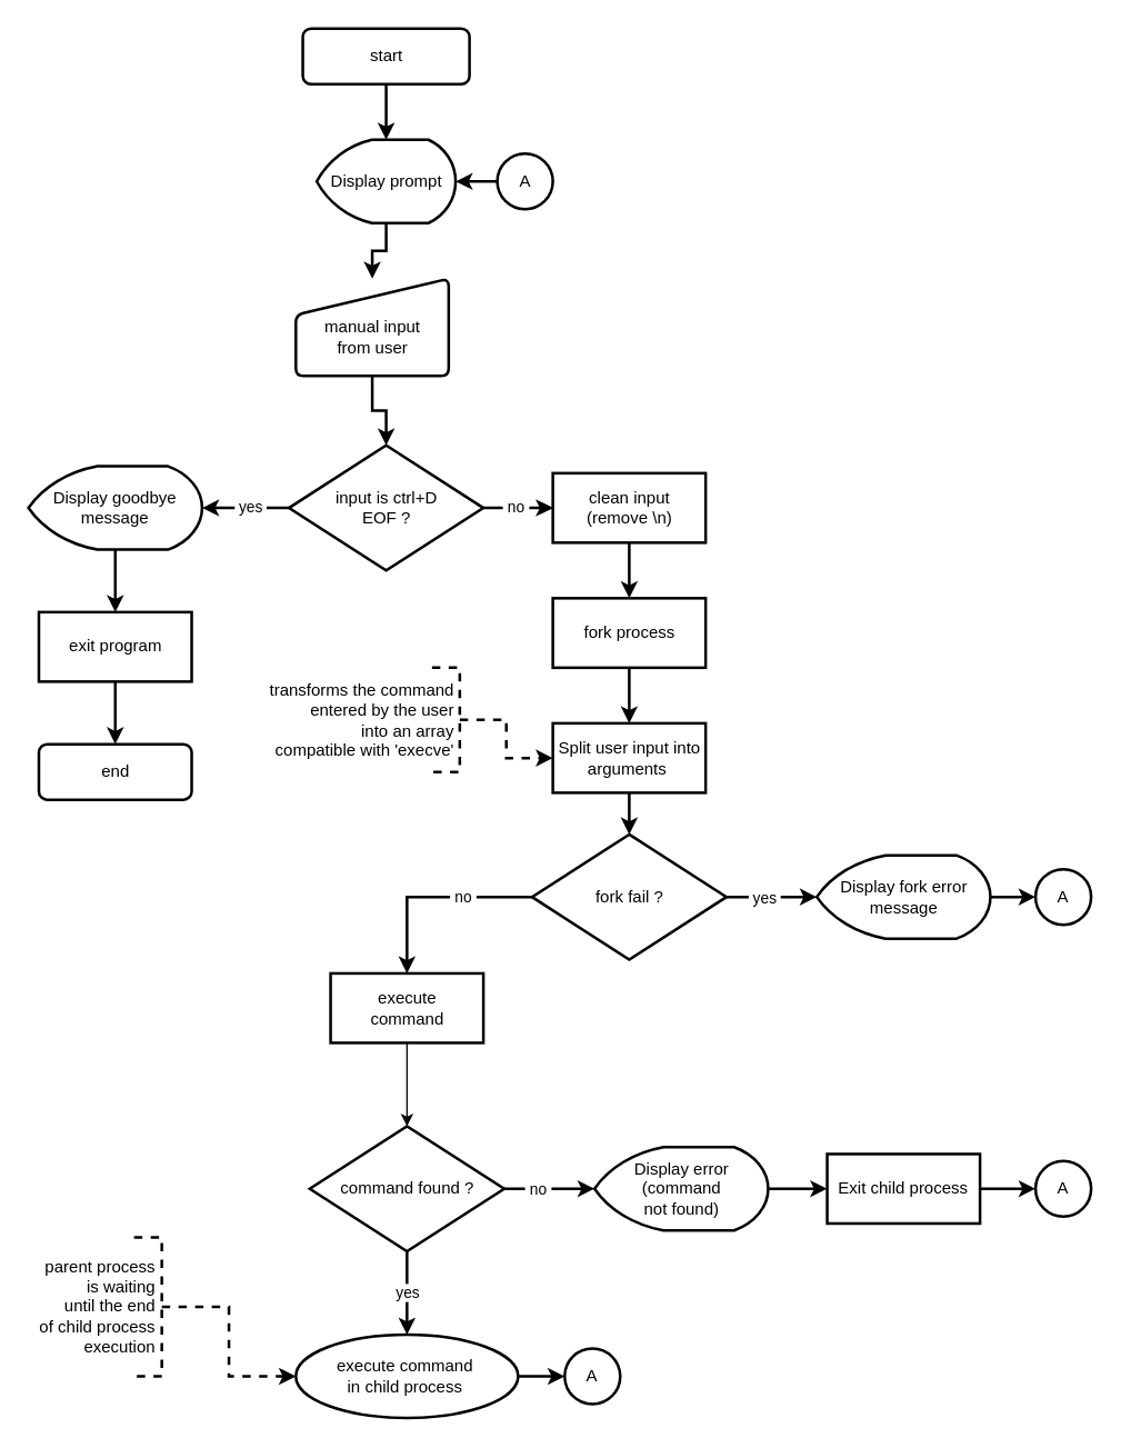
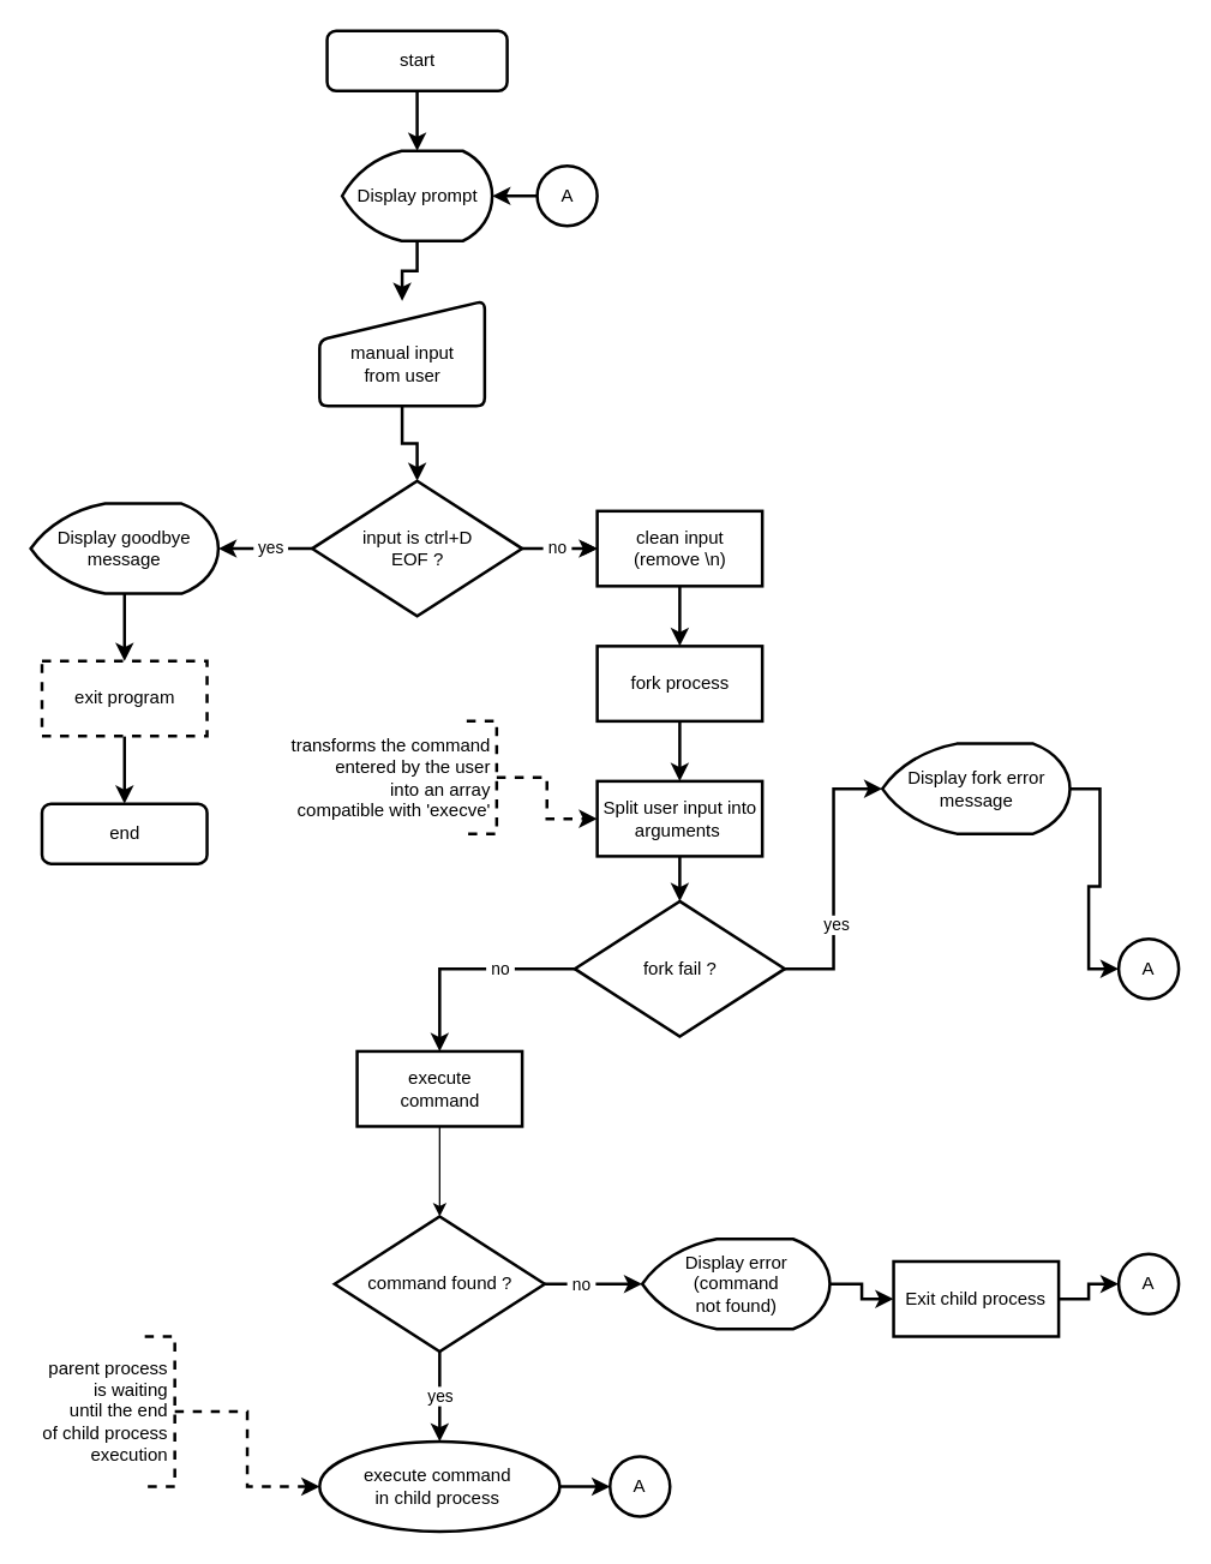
  <mxCell id="0" />
  <mxCell id="1" parent="0" />
  <mxCell id="2" value="start" style="rounded=1;whiteSpace=wrap;html=1;fontSize=12;glass=0;strokeWidth=2;shadow=0;" parent="1" vertex="1"><mxGeometry x="217.5" y="20" width="120" height="40" as="geometry" /></mxCell>
  <mxCell id="3" style="edgeStyle=orthogonalEdgeStyle;rounded=0;orthogonalLoop=1;jettySize=auto;html=1;strokeWidth=2;" parent="1" source="4" target="6" edge="1"><mxGeometry relative="1" as="geometry" /></mxCell>
  <mxCell id="4" value="Display prompt" style="strokeWidth=2;html=1;shape=mxgraph.flowchart.display;whiteSpace=wrap;" parent="1" vertex="1"><mxGeometry x="227.5" y="100" width="100" height="60" as="geometry" /></mxCell>
  <mxCell id="5" style="edgeStyle=orthogonalEdgeStyle;rounded=0;orthogonalLoop=1;jettySize=auto;html=1;entryX=0.5;entryY=0;entryDx=0;entryDy=0;entryPerimeter=0;strokeWidth=2;" parent="1" source="2" target="4" edge="1"><mxGeometry relative="1" as="geometry" /></mxCell>
  <mxCell id="6" value="&lt;div&gt;&lt;br&gt;&lt;/div&gt;manual input&lt;div&gt;from user&lt;/div&gt;" style="html=1;strokeWidth=2;shape=manualInput;whiteSpace=wrap;rounded=1;size=26;arcSize=11;" parent="1" vertex="1"><mxGeometry x="212.5" y="200" width="110" height="70" as="geometry" /></mxCell>
  <mxCell id="7" value="&amp;nbsp;yes&amp;nbsp;" style="edgeStyle=orthogonalEdgeStyle;rounded=0;orthogonalLoop=1;jettySize=auto;html=1;entryX=1;entryY=0.5;entryDx=0;entryDy=0;entryPerimeter=0;strokeWidth=2;" parent="1" source="10" target="22" edge="1"><mxGeometry x="-0.12" relative="1" as="geometry"><mxPoint as="offset" /></mxGeometry></mxCell>
  <mxCell id="8" style="edgeStyle=orthogonalEdgeStyle;rounded=0;orthogonalLoop=1;jettySize=auto;html=1;entryX=0;entryY=0.5;entryDx=0;entryDy=0;strokeWidth=2;" parent="1" source="10" target="16" edge="1"><mxGeometry relative="1" as="geometry" /></mxCell>
  <mxCell id="9" value="&amp;nbsp;no&amp;nbsp;" style="edgeStyle=orthogonalEdgeStyle;rounded=0;orthogonalLoop=1;jettySize=auto;html=1;" parent="1" source="10" target="16" edge="1"><mxGeometry x="-0.1" relative="1" as="geometry"><mxPoint as="offset" /></mxGeometry></mxCell>
  <mxCell id="10" value="input is ctrl+D&lt;br&gt;EOF ?" style="strokeWidth=2;html=1;shape=mxgraph.flowchart.decision;whiteSpace=wrap;" parent="1" vertex="1"><mxGeometry x="207.5" y="320" width="140" height="90" as="geometry" /></mxCell>
  <mxCell id="11" value="end" style="rounded=1;whiteSpace=wrap;html=1;fontSize=12;glass=0;strokeWidth=2;shadow=0;" parent="1" vertex="1"><mxGeometry x="27.5" y="535" width="110" height="40" as="geometry" /></mxCell>
  <mxCell id="12" style="edgeStyle=orthogonalEdgeStyle;rounded=0;orthogonalLoop=1;jettySize=auto;html=1;strokeWidth=2;" parent="1" source="13" target="11" edge="1"><mxGeometry relative="1" as="geometry" /></mxCell>
- <mxCell id="13" value="exit program" style="rounded=0;whiteSpace=wrap;html=1;strokeWidth=2;" parent="1" vertex="1"><mxGeometry x="27.5" y="440" width="110" height="50" as="geometry" /></mxCell>
+ <mxCell id="13" value="exit program" style="rounded=0;whiteSpace=wrap;html=1;strokeWidth=2;dashed=1;" parent="1" vertex="1"><mxGeometry x="27.5" y="440" width="110" height="50" as="geometry" /></mxCell>
  <mxCell id="14" style="edgeStyle=orthogonalEdgeStyle;rounded=0;orthogonalLoop=1;jettySize=auto;html=1;entryX=0.5;entryY=0;entryDx=0;entryDy=0;entryPerimeter=0;strokeWidth=2;" parent="1" source="6" target="10" edge="1"><mxGeometry relative="1" as="geometry" /></mxCell>
  <mxCell id="15" style="edgeStyle=orthogonalEdgeStyle;rounded=0;orthogonalLoop=1;jettySize=auto;html=1;entryX=0.5;entryY=0;entryDx=0;entryDy=0;strokeWidth=2;" parent="1" source="16" target="18" edge="1"><mxGeometry relative="1" as="geometry" /></mxCell>
  <mxCell id="16" value="clean input&lt;div&gt;(remove \n)&lt;/div&gt;" style="rounded=0;whiteSpace=wrap;html=1;strokeWidth=2;" parent="1" vertex="1"><mxGeometry x="397.5" y="340" width="110" height="50" as="geometry" /></mxCell>
  <mxCell id="17" style="edgeStyle=orthogonalEdgeStyle;rounded=0;orthogonalLoop=1;jettySize=auto;html=1;strokeWidth=2;" edge="1" parent="1" source="18" target="41"><mxGeometry relative="1" as="geometry" /></mxCell>
  <mxCell id="18" value="fork process" style="rounded=0;whiteSpace=wrap;html=1;strokeWidth=2;" parent="1" vertex="1"><mxGeometry x="397.5" y="430" width="110" height="50" as="geometry" /></mxCell>
  <mxCell id="19" value="&amp;nbsp;no&amp;nbsp;" style="edgeStyle=orthogonalEdgeStyle;rounded=0;orthogonalLoop=1;jettySize=auto;html=1;entryX=0.5;entryY=0;entryDx=0;entryDy=0;strokeWidth=2;" parent="1" source="20" target="27" edge="1"><mxGeometry x="-0.306" relative="1" as="geometry"><mxPoint as="offset" /></mxGeometry></mxCell>
  <mxCell id="20" value="fork fail ?" style="strokeWidth=2;html=1;shape=mxgraph.flowchart.decision;whiteSpace=wrap;" parent="1" vertex="1"><mxGeometry x="382.5" y="600" width="140" height="90" as="geometry" /></mxCell>
  <mxCell id="21" style="edgeStyle=orthogonalEdgeStyle;rounded=0;orthogonalLoop=1;jettySize=auto;html=1;entryX=0.5;entryY=0;entryDx=0;entryDy=0;strokeWidth=2;" parent="1" source="22" target="13" edge="1"><mxGeometry relative="1" as="geometry" /></mxCell>
  <mxCell id="22" value="Display goodbye message" style="strokeWidth=2;html=1;shape=mxgraph.flowchart.display;whiteSpace=wrap;" parent="1" vertex="1"><mxGeometry x="20" y="335" width="125" height="60" as="geometry" /></mxCell>
  <mxCell id="23" style="edgeStyle=orthogonalEdgeStyle;rounded=0;orthogonalLoop=1;jettySize=auto;html=1;entryX=0;entryY=0.5;entryDx=0;entryDy=0;strokeWidth=2;" edge="1" parent="1" source="24" target="47"><mxGeometry relative="1" as="geometry" /></mxCell>
- <mxCell id="24" value="Display fork error message" style="strokeWidth=2;html=1;shape=mxgraph.flowchart.display;whiteSpace=wrap;" parent="1" vertex="1"><mxGeometry x="587.5" y="615" width="125" height="60" as="geometry" /></mxCell>
+ <mxCell id="24" value="Display fork error message" style="strokeWidth=2;html=1;shape=mxgraph.flowchart.display;whiteSpace=wrap;" parent="1" vertex="1"><mxGeometry x="587.5" y="495" width="125" height="60" as="geometry" /></mxCell>
  <mxCell id="25" style="edgeStyle=orthogonalEdgeStyle;rounded=0;orthogonalLoop=1;jettySize=auto;html=1;entryX=0;entryY=0.5;entryDx=0;entryDy=0;entryPerimeter=0;strokeWidth=2;" parent="1" source="20" target="24" edge="1"><mxGeometry relative="1" as="geometry" /></mxCell>
  <mxCell id="26" value="&amp;nbsp;yes&amp;nbsp;" style="edgeLabel;html=1;align=center;verticalAlign=middle;resizable=0;points=[];" parent="25" vertex="1" connectable="0"><mxGeometry x="-0.3" y="3" relative="1" as="geometry"><mxPoint x="4" y="3" as="offset" /></mxGeometry></mxCell>
  <mxCell id="27" value="execute&lt;div&gt;command&lt;/div&gt;" style="rounded=0;whiteSpace=wrap;html=1;strokeWidth=2;" parent="1" vertex="1"><mxGeometry x="237.5" y="700" width="110" height="50" as="geometry" /></mxCell>
  <mxCell id="28" value="yes" style="edgeStyle=orthogonalEdgeStyle;rounded=0;orthogonalLoop=1;jettySize=auto;html=1;entryX=0.5;entryY=0;entryDx=0;entryDy=0;strokeWidth=2;" parent="1" source="29" target="38" edge="1"><mxGeometry relative="1" as="geometry" /></mxCell>
  <mxCell id="29" value="command found ?" style="strokeWidth=2;html=1;shape=mxgraph.flowchart.decision;whiteSpace=wrap;" parent="1" vertex="1"><mxGeometry x="222.5" y="810" width="140" height="90" as="geometry" /></mxCell>
  <mxCell id="30" style="edgeStyle=orthogonalEdgeStyle;rounded=0;orthogonalLoop=1;jettySize=auto;html=1;entryX=0.5;entryY=0;entryDx=0;entryDy=0;entryPerimeter=0;" parent="1" source="27" target="29" edge="1"><mxGeometry relative="1" as="geometry" /></mxCell>
  <mxCell id="31" style="edgeStyle=orthogonalEdgeStyle;rounded=0;orthogonalLoop=1;jettySize=auto;html=1;entryX=0;entryY=0.5;entryDx=0;entryDy=0;strokeWidth=2;" parent="1" source="32" target="36" edge="1"><mxGeometry relative="1" as="geometry" /></mxCell>
  <mxCell id="32" value="Display error (command&lt;div&gt;not found)&lt;/div&gt;" style="strokeWidth=2;html=1;shape=mxgraph.flowchart.display;whiteSpace=wrap;" parent="1" vertex="1"><mxGeometry x="427.5" y="825" width="125" height="60" as="geometry" /></mxCell>
  <mxCell id="33" style="edgeStyle=orthogonalEdgeStyle;rounded=0;orthogonalLoop=1;jettySize=auto;html=1;entryX=0;entryY=0.5;entryDx=0;entryDy=0;entryPerimeter=0;strokeWidth=2;" parent="1" source="29" target="32" edge="1"><mxGeometry relative="1" as="geometry" /></mxCell>
  <mxCell id="34" value="&amp;nbsp;no&amp;nbsp;" style="edgeLabel;html=1;align=center;verticalAlign=middle;resizable=0;points=[];" parent="33" vertex="1" connectable="0"><mxGeometry x="-0.252" relative="1" as="geometry"><mxPoint as="offset" /></mxGeometry></mxCell>
  <mxCell id="35" style="edgeStyle=orthogonalEdgeStyle;rounded=0;orthogonalLoop=1;jettySize=auto;html=1;entryX=0;entryY=0.5;entryDx=0;entryDy=0;strokeWidth=2;" edge="1" parent="1" source="36" target="46"><mxGeometry relative="1" as="geometry" /></mxCell>
- <mxCell id="36" value="Exit child process" style="rounded=0;whiteSpace=wrap;html=1;strokeWidth=2;" parent="1" vertex="1"><mxGeometry x="595" y="830" width="110" height="50" as="geometry" /></mxCell>
+ <mxCell id="36" value="Exit child process" style="rounded=0;whiteSpace=wrap;html=1;strokeWidth=2;" parent="1" vertex="1"><mxGeometry x="595" y="840" width="110" height="50" as="geometry" /></mxCell>
  <mxCell id="37" style="edgeStyle=orthogonalEdgeStyle;rounded=0;orthogonalLoop=1;jettySize=auto;html=1;entryX=0;entryY=0.5;entryDx=0;entryDy=0;strokeWidth=2;" edge="1" parent="1" source="38" target="45"><mxGeometry relative="1" as="geometry" /></mxCell>
  <mxCell id="38" value="execute command&amp;nbsp;&lt;div&gt;in child process&amp;nbsp;&lt;/div&gt;" style="ellipse;whiteSpace=wrap;html=1;strokeWidth=2;" parent="1" vertex="1"><mxGeometry x="212.5" y="960" width="160" height="60" as="geometry" /></mxCell>
  <mxCell id="39" style="edgeStyle=orthogonalEdgeStyle;rounded=0;orthogonalLoop=1;jettySize=auto;html=1;dashed=1;strokeWidth=2;" parent="1" source="40" target="38" edge="1"><mxGeometry relative="1" as="geometry" /></mxCell>
  <mxCell id="40" value="&lt;span style=&quot;background-color: initial;&quot;&gt;parent process&amp;nbsp;&lt;/span&gt;&lt;br&gt;&lt;span style=&quot;background-color: initial;&quot;&gt;is waiting&amp;nbsp;&lt;/span&gt;&lt;br&gt;&lt;span style=&quot;background-color: initial;&quot;&gt;until the end&amp;nbsp;&lt;/span&gt;&lt;br&gt;&lt;span style=&quot;background-color: initial;&quot;&gt;of child process&amp;nbsp;&lt;/span&gt;&lt;div&gt;&lt;div&gt;execution&amp;nbsp;&lt;/div&gt;&lt;/div&gt;" style="strokeWidth=2;html=1;shape=mxgraph.flowchart.annotation_1;align=right;pointerEvents=1;flipH=1;dashed=1;" parent="1" vertex="1"><mxGeometry x="96" y="890" width="20" height="100" as="geometry" /></mxCell>
  <mxCell id="41" value="Split user input into arguments&amp;nbsp;" style="rounded=0;whiteSpace=wrap;html=1;strokeWidth=2;" vertex="1" parent="1"><mxGeometry x="397.5" y="520" width="110" height="50" as="geometry" /></mxCell>
  <mxCell id="42" style="edgeStyle=orthogonalEdgeStyle;rounded=0;orthogonalLoop=1;jettySize=auto;html=1;entryX=0.5;entryY=0;entryDx=0;entryDy=0;entryPerimeter=0;strokeWidth=2;" edge="1" parent="1" source="41" target="20"><mxGeometry relative="1" as="geometry" /></mxCell>
  <mxCell id="43" style="edgeStyle=orthogonalEdgeStyle;rounded=0;orthogonalLoop=1;jettySize=auto;html=1;dashed=1;strokeWidth=2;entryX=0;entryY=0.5;entryDx=0;entryDy=0;" edge="1" parent="1" source="44" target="41"><mxGeometry relative="1" as="geometry"><mxPoint x="427.5" y="555" as="targetPoint" /></mxGeometry></mxCell>
  <mxCell id="44" value="transforms the command&amp;nbsp;&lt;div&gt;entered by the user&amp;nbsp;&lt;/div&gt;&lt;div&gt;into an array&amp;nbsp;&lt;/div&gt;&lt;div&gt;compatible with 'execve'&amp;nbsp;&lt;/div&gt;" style="strokeWidth=2;html=1;shape=mxgraph.flowchart.annotation_1;align=right;pointerEvents=1;flipH=1;dashed=1;" vertex="1" parent="1"><mxGeometry x="310.5" y="480" width="20" height="75" as="geometry" /></mxCell>
  <mxCell id="45" value="A" style="ellipse;whiteSpace=wrap;html=1;aspect=fixed;strokeWidth=2;" vertex="1" parent="1"><mxGeometry x="406" y="970" width="40" height="40" as="geometry" /></mxCell>
  <mxCell id="46" value="A" style="ellipse;whiteSpace=wrap;html=1;aspect=fixed;strokeWidth=2;" vertex="1" parent="1"><mxGeometry x="745" y="835" width="40" height="40" as="geometry" /></mxCell>
  <mxCell id="47" value="A" style="ellipse;whiteSpace=wrap;html=1;aspect=fixed;strokeWidth=2;" vertex="1" parent="1"><mxGeometry x="745" y="625" width="40" height="40" as="geometry" /></mxCell>
  <mxCell id="48" value="A" style="ellipse;whiteSpace=wrap;html=1;aspect=fixed;strokeWidth=2;" vertex="1" parent="1"><mxGeometry x="357.5" y="110" width="40" height="40" as="geometry" /></mxCell>
  <mxCell id="49" style="edgeStyle=orthogonalEdgeStyle;rounded=0;orthogonalLoop=1;jettySize=auto;html=1;entryX=1;entryY=0.5;entryDx=0;entryDy=0;entryPerimeter=0;strokeWidth=2;" edge="1" parent="1" source="48" target="4"><mxGeometry relative="1" as="geometry" /></mxCell>
